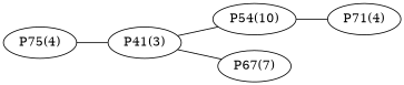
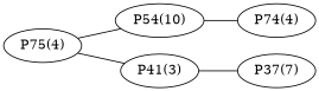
  graph {
    rankdir=LR
    "P75(4)"
    "P54(10)"
    "P41(3)"
-   "P74(4)" [label="P71(4)"]
-   "P37(7)" [label="P67(7)"]
-   "P41(3)" -- "P54(10)"
+   "P74(4)"
+   "P37(7)"
+   "P75(4)" -- "P54(10)"
    "P75(4)" -- "P41(3)"
    "P54(10)" -- "P74(4)"
    "P41(3)" -- "P37(7)"
  }
